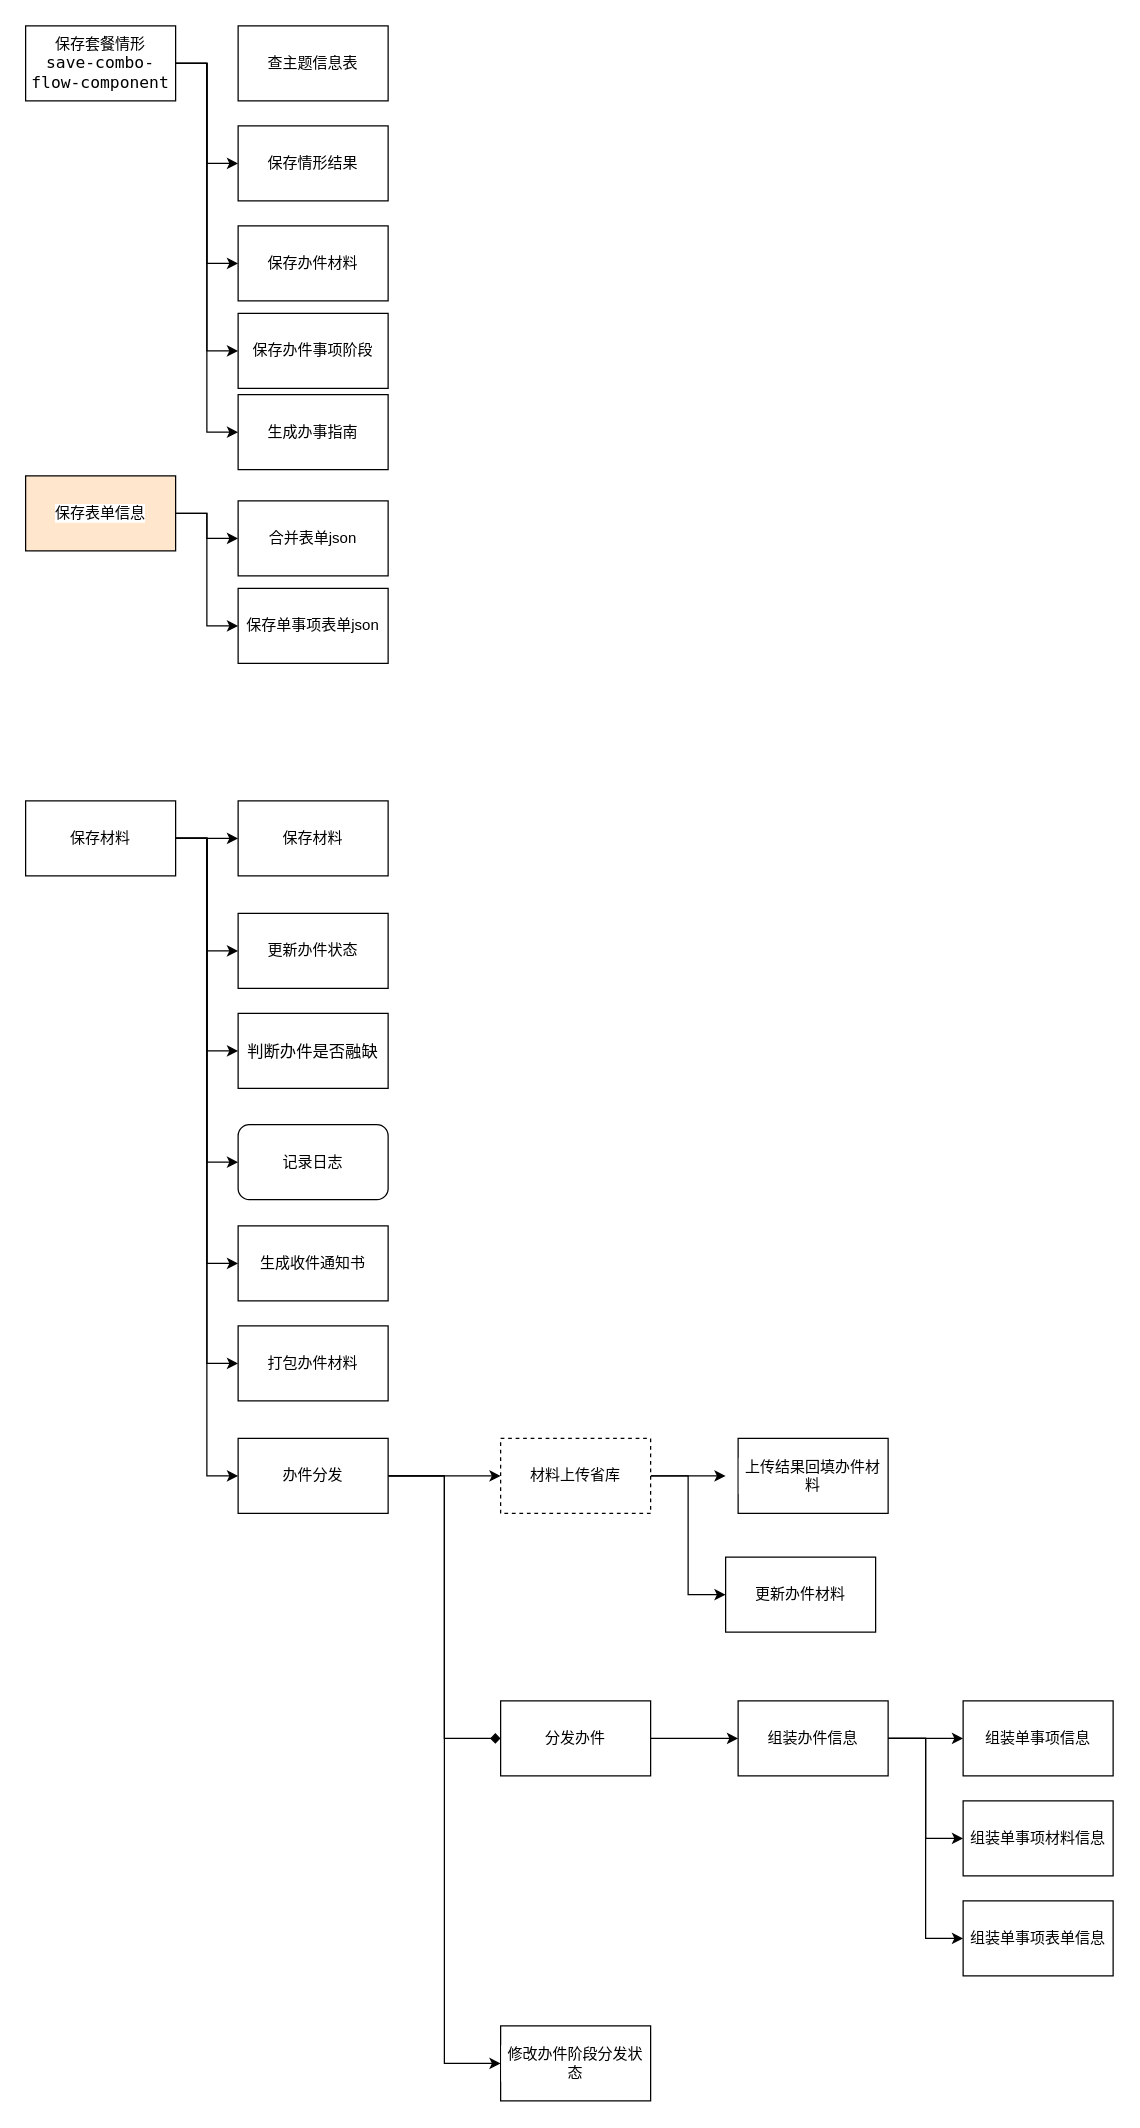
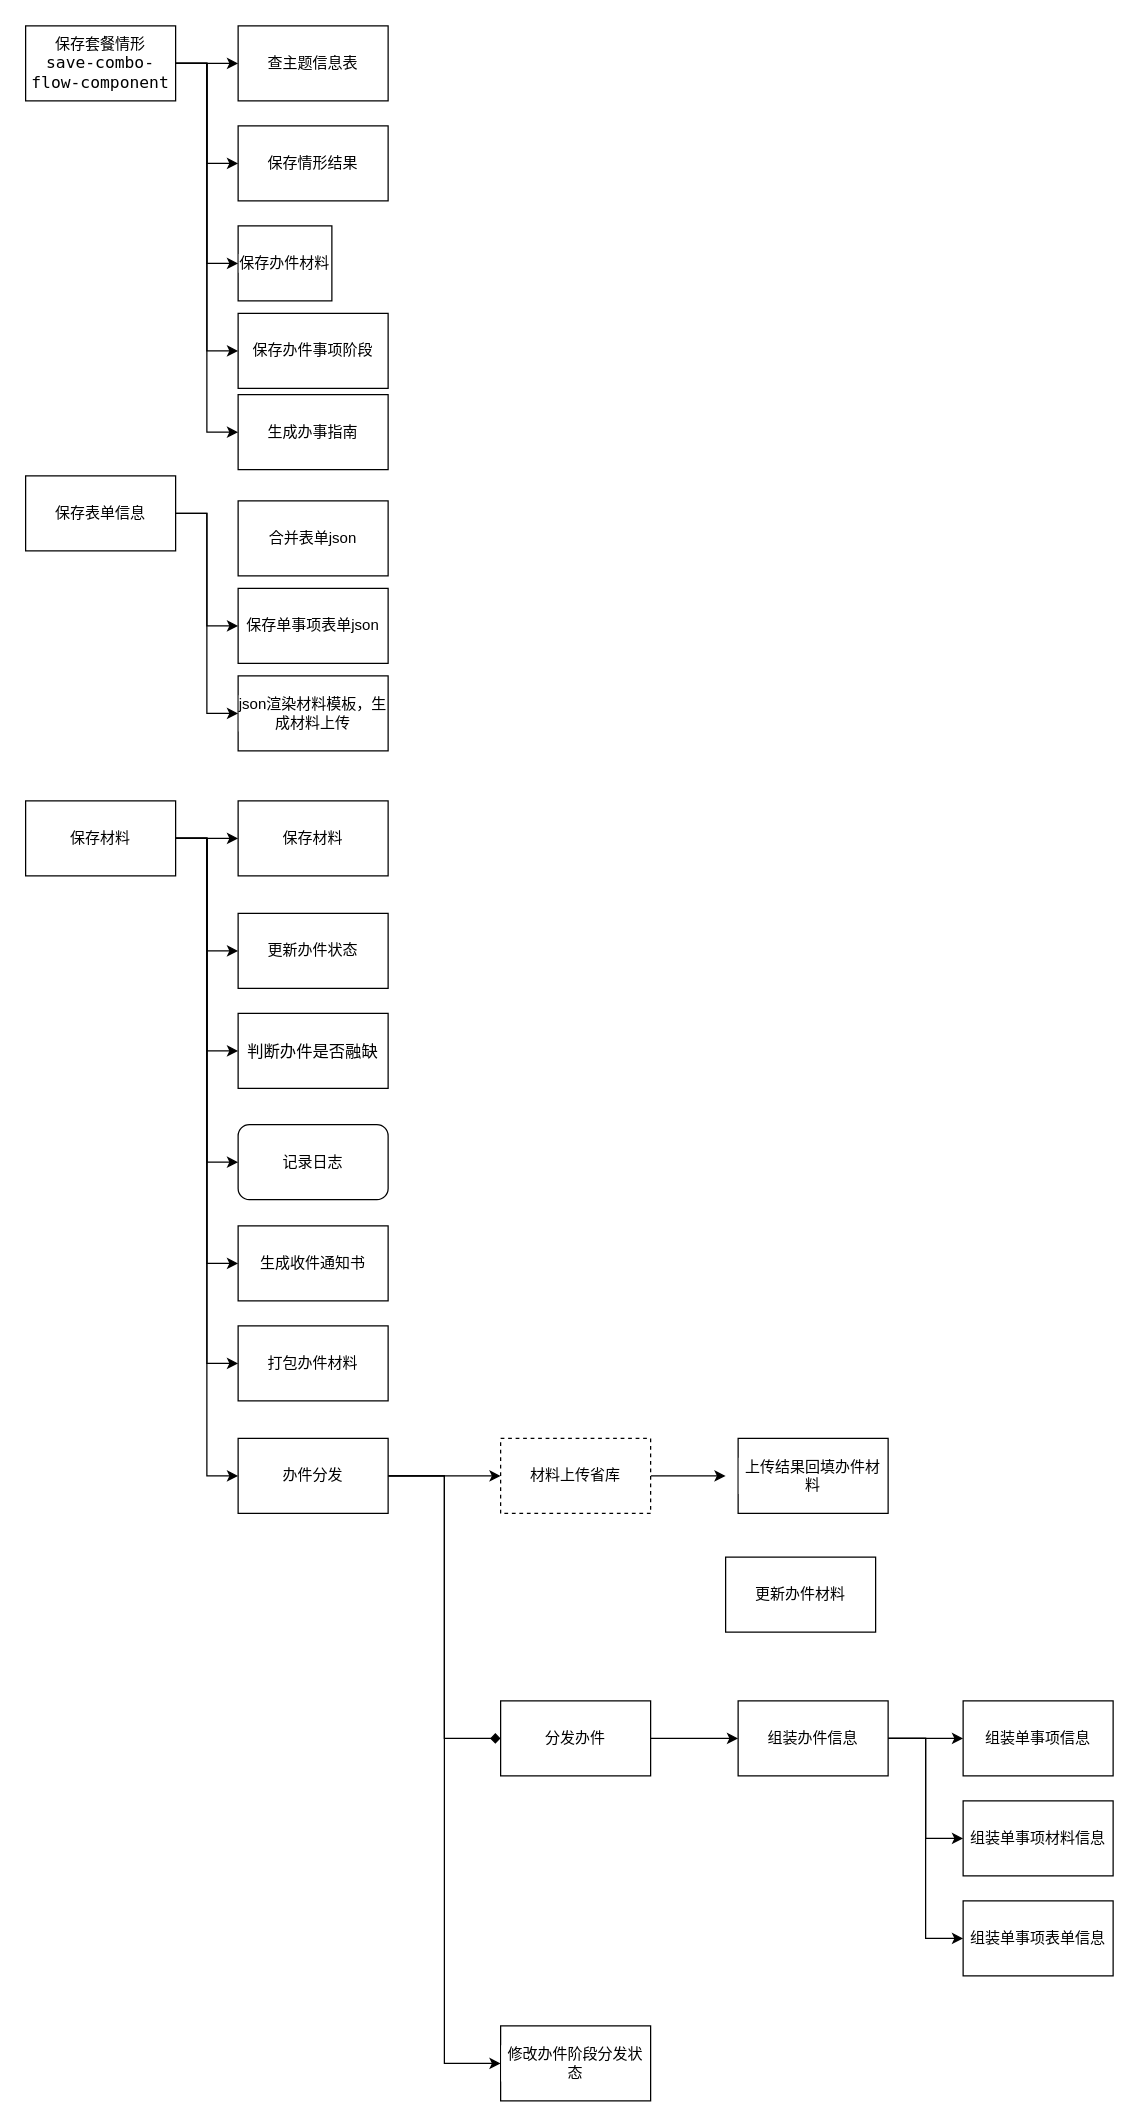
  <mxCell id="0" />
  <mxCell id="1" parent="0" />
+ <mxCell id="2" style="edgeStyle=orthogonalEdgeStyle;rounded=0;orthogonalLoop=1;jettySize=auto;html=1;entryX=0;entryY=0.5;entryDx=0;entryDy=0;fontColor=#000000;" parent="1" source="7" target="8" edge="1"><mxGeometry relative="1" as="geometry" /></mxCell>
  <mxCell id="3" style="edgeStyle=orthogonalEdgeStyle;rounded=0;orthogonalLoop=1;jettySize=auto;html=1;entryX=0;entryY=0.5;entryDx=0;entryDy=0;fontColor=#000000;" parent="1" source="7" target="9" edge="1"><mxGeometry relative="1" as="geometry" /></mxCell>
  <mxCell id="4" style="edgeStyle=orthogonalEdgeStyle;rounded=0;orthogonalLoop=1;jettySize=auto;html=1;entryX=0;entryY=0.5;entryDx=0;entryDy=0;fontColor=#000000;" parent="1" source="7" target="10" edge="1"><mxGeometry relative="1" as="geometry" /></mxCell>
  <mxCell id="5" style="edgeStyle=orthogonalEdgeStyle;rounded=0;orthogonalLoop=1;jettySize=auto;html=1;entryX=0;entryY=0.5;entryDx=0;entryDy=0;fontColor=#000000;" parent="1" source="7" target="11" edge="1"><mxGeometry relative="1" as="geometry" /></mxCell>
  <mxCell id="6" style="edgeStyle=orthogonalEdgeStyle;rounded=0;orthogonalLoop=1;jettySize=auto;html=1;entryX=0;entryY=0.5;entryDx=0;entryDy=0;fontColor=#000000;" edge="1" parent="1" source="7" target="52"><mxGeometry relative="1" as="geometry" /></mxCell>
  <mxCell id="7" value="保存套餐情形&lt;br&gt;&lt;span style=&quot;font-family: &amp;quot;JetBrains Mono&amp;quot;, monospace; font-size: 9.8pt; background-color: rgb(255, 255, 255);&quot;&gt;save-combo-flow-component&lt;/span&gt;" style="rounded=0;whiteSpace=wrap;html=1;" parent="1" vertex="1"><mxGeometry x="20" y="20" width="120" height="60" as="geometry" /></mxCell>
  <mxCell id="8" value="查主题信息表" style="rounded=0;whiteSpace=wrap;html=1;labelBackgroundColor=#FFFFFF;fontColor=#000000;" parent="1" vertex="1"><mxGeometry x="190" y="20" width="120" height="60" as="geometry" /></mxCell>
  <mxCell id="9" value="保存情形结果" style="rounded=0;whiteSpace=wrap;html=1;labelBackgroundColor=#FFFFFF;fontColor=#000000;" parent="1" vertex="1"><mxGeometry x="190" y="100" width="120" height="60" as="geometry" /></mxCell>
- <mxCell id="10" value="保存办件材料" style="rounded=0;whiteSpace=wrap;html=1;labelBackgroundColor=#FFFFFF;fontColor=#000000;" parent="1" vertex="1"><mxGeometry x="190" y="180" width="120" height="60" as="geometry" /></mxCell>
+ <mxCell id="10" value="保存办件材料" style="rounded=0;whiteSpace=wrap;html=1;labelBackgroundColor=#FFFFFF;fontColor=#000000;" parent="1" vertex="1"><mxGeometry x="190" y="180" width="75" height="60" as="geometry" /></mxCell>
  <mxCell id="11" value="保存办件事项阶段" style="rounded=0;whiteSpace=wrap;html=1;labelBackgroundColor=#FFFFFF;fontColor=#000000;" parent="1" vertex="1"><mxGeometry x="190" y="250" width="120" height="60" as="geometry" /></mxCell>
- <mxCell id="12" style="edgeStyle=orthogonalEdgeStyle;rounded=0;orthogonalLoop=1;jettySize=auto;html=1;entryX=0;entryY=0.5;entryDx=0;entryDy=0;fontColor=#000000;" parent="1" source="15" target="16" edge="1"><mxGeometry relative="1" as="geometry" /></mxCell>
  <mxCell id="13" style="edgeStyle=orthogonalEdgeStyle;rounded=0;orthogonalLoop=1;jettySize=auto;html=1;entryX=0;entryY=0.5;entryDx=0;entryDy=0;fontColor=#000000;" parent="1" source="15" target="17" edge="1"><mxGeometry relative="1" as="geometry" /></mxCell>
- <mxCell id="15" value="保存表单信息" style="rounded=0;whiteSpace=wrap;html=1;labelBackgroundColor=#FFFFFF;fontColor=#000000;fillColor=#ffe6cc;" parent="1" vertex="1"><mxGeometry x="20" y="380" width="120" height="60" as="geometry" /></mxCell>
+ <mxCell id="14" style="edgeStyle=orthogonalEdgeStyle;rounded=0;orthogonalLoop=1;jettySize=auto;html=1;entryX=0;entryY=0.5;entryDx=0;entryDy=0;fontColor=#000000;" parent="1" source="15" target="18" edge="1"><mxGeometry relative="1" as="geometry" /></mxCell>
+ <mxCell id="15" value="保存表单信息" style="rounded=0;whiteSpace=wrap;html=1;labelBackgroundColor=#FFFFFF;fontColor=#000000;" parent="1" vertex="1"><mxGeometry x="20" y="380" width="120" height="60" as="geometry" /></mxCell>
  <mxCell id="16" value="合并表单json" style="rounded=0;whiteSpace=wrap;html=1;labelBackgroundColor=#FFFFFF;fontColor=#000000;" parent="1" vertex="1"><mxGeometry x="190" y="400" width="120" height="60" as="geometry" /></mxCell>
  <mxCell id="17" value="保存单事项表单json" style="rounded=0;whiteSpace=wrap;html=1;labelBackgroundColor=#FFFFFF;fontColor=#000000;" parent="1" vertex="1"><mxGeometry x="190" y="470" width="120" height="60" as="geometry" /></mxCell>
+ <mxCell id="18" value="json渲染材料模板，生成材料上传" style="rounded=0;whiteSpace=wrap;html=1;labelBackgroundColor=#FFFFFF;fontColor=#000000;" parent="1" vertex="1"><mxGeometry x="190" y="540" width="120" height="60" as="geometry" /></mxCell>
  <mxCell id="19" style="edgeStyle=orthogonalEdgeStyle;rounded=0;orthogonalLoop=1;jettySize=auto;html=1;entryX=0;entryY=0.5;entryDx=0;entryDy=0;fontColor=#000000;" parent="1" source="26" target="27" edge="1"><mxGeometry relative="1" as="geometry" /></mxCell>
  <mxCell id="20" style="edgeStyle=orthogonalEdgeStyle;rounded=0;orthogonalLoop=1;jettySize=auto;html=1;entryX=0;entryY=0.5;entryDx=0;entryDy=0;fontColor=#000000;" parent="1" source="26" target="28" edge="1"><mxGeometry relative="1" as="geometry" /></mxCell>
  <mxCell id="21" style="edgeStyle=orthogonalEdgeStyle;rounded=0;orthogonalLoop=1;jettySize=auto;html=1;entryX=0;entryY=0.5;entryDx=0;entryDy=0;fontColor=#000000;" parent="1" source="26" target="29" edge="1"><mxGeometry relative="1" as="geometry" /></mxCell>
  <mxCell id="22" style="edgeStyle=orthogonalEdgeStyle;rounded=0;orthogonalLoop=1;jettySize=auto;html=1;entryX=0;entryY=0.5;entryDx=0;entryDy=0;fontColor=#000000;" parent="1" source="26" target="30" edge="1"><mxGeometry relative="1" as="geometry" /></mxCell>
  <mxCell id="23" style="edgeStyle=orthogonalEdgeStyle;rounded=0;orthogonalLoop=1;jettySize=auto;html=1;entryX=0;entryY=0.5;entryDx=0;entryDy=0;fontColor=#000000;" parent="1" source="26" target="31" edge="1"><mxGeometry relative="1" as="geometry" /></mxCell>
  <mxCell id="24" style="edgeStyle=orthogonalEdgeStyle;rounded=0;orthogonalLoop=1;jettySize=auto;html=1;entryX=0;entryY=0.5;entryDx=0;entryDy=0;fontColor=#000000;" parent="1" source="26" target="32" edge="1"><mxGeometry relative="1" as="geometry" /></mxCell>
  <mxCell id="25" style="edgeStyle=orthogonalEdgeStyle;rounded=0;orthogonalLoop=1;jettySize=auto;html=1;entryX=0;entryY=0.5;entryDx=0;entryDy=0;fontColor=#000000;" parent="1" source="26" target="36" edge="1"><mxGeometry relative="1" as="geometry" /></mxCell>
  <mxCell id="26" value="保存材料" style="rounded=0;whiteSpace=wrap;html=1;labelBackgroundColor=#FFFFFF;fontColor=#000000;" parent="1" vertex="1"><mxGeometry x="20" y="640" width="120" height="60" as="geometry" /></mxCell>
  <mxCell id="27" value="保存材料" style="rounded=0;whiteSpace=wrap;html=1;labelBackgroundColor=#FFFFFF;fontColor=#000000;" parent="1" vertex="1"><mxGeometry x="190" y="640" width="120" height="60" as="geometry" /></mxCell>
  <mxCell id="28" value="更新办件状态" style="rounded=0;whiteSpace=wrap;html=1;labelBackgroundColor=#FFFFFF;fontColor=#000000;" parent="1" vertex="1"><mxGeometry x="190" y="730" width="120" height="60" as="geometry" /></mxCell>
  <mxCell id="29" value="&lt;pre style=&quot;font-family: 宋体, monospace; font-size: 9.8pt;&quot;&gt;&lt;span style=&quot;background-color: rgb(255, 255, 255);&quot;&gt;判断办件是否融缺&lt;/span&gt;&lt;/pre&gt;" style="rounded=0;whiteSpace=wrap;html=1;labelBackgroundColor=#FFFFFF;fontColor=#000000;" parent="1" vertex="1"><mxGeometry x="190" y="810" width="120" height="60" as="geometry" /></mxCell>
  <mxCell id="30" value="记录日志" style="whiteSpace=wrap;html=1;labelBackgroundColor=#FFFFFF;fontColor=#000000;rounded=1;" parent="1" vertex="1"><mxGeometry x="190" y="899" width="120" height="60" as="geometry" /></mxCell>
  <mxCell id="31" value="生成收件通知书" style="rounded=0;whiteSpace=wrap;html=1;labelBackgroundColor=#FFFFFF;fontColor=#000000;" parent="1" vertex="1"><mxGeometry x="190" y="980" width="120" height="60" as="geometry" /></mxCell>
  <mxCell id="32" value="打包办件材料" style="rounded=0;whiteSpace=wrap;html=1;labelBackgroundColor=#FFFFFF;fontColor=#000000;" parent="1" vertex="1"><mxGeometry x="190" y="1060" width="120" height="60" as="geometry" /></mxCell>
  <mxCell id="33" style="edgeStyle=orthogonalEdgeStyle;rounded=0;orthogonalLoop=1;jettySize=auto;html=1;entryX=0;entryY=0.5;entryDx=0;entryDy=0;fontColor=#000000;" parent="1" source="36" target="39" edge="1"><mxGeometry relative="1" as="geometry" /></mxCell>
  <mxCell id="34" style="edgeStyle=orthogonalEdgeStyle;rounded=0;orthogonalLoop=1;jettySize=auto;html=1;entryX=0;entryY=0.5;entryDx=0;entryDy=0;fontColor=#000000;endArrow=diamond;" parent="1" source="36" target="43" edge="1"><mxGeometry relative="1" as="geometry" /></mxCell>
  <mxCell id="35" style="edgeStyle=orthogonalEdgeStyle;rounded=0;orthogonalLoop=1;jettySize=auto;html=1;entryX=0;entryY=0.5;entryDx=0;entryDy=0;fontColor=#000000;" parent="1" source="36" target="51" edge="1"><mxGeometry relative="1" as="geometry" /></mxCell>
  <mxCell id="36" value="办件分发" style="rounded=0;whiteSpace=wrap;html=1;labelBackgroundColor=#FFFFFF;fontColor=#000000;" parent="1" vertex="1"><mxGeometry x="190" y="1150" width="120" height="60" as="geometry" /></mxCell>
  <mxCell id="37" style="edgeStyle=orthogonalEdgeStyle;rounded=0;orthogonalLoop=1;jettySize=auto;html=1;fontColor=#000000;" parent="1" source="39" edge="1"><mxGeometry relative="1" as="geometry"><mxPoint x="580" y="1180" as="targetPoint" /></mxGeometry></mxCell>
- <mxCell id="38" style="edgeStyle=orthogonalEdgeStyle;rounded=0;orthogonalLoop=1;jettySize=auto;html=1;entryX=0;entryY=0.5;entryDx=0;entryDy=0;fontColor=#000000;" parent="1" source="39" target="41" edge="1"><mxGeometry relative="1" as="geometry" /></mxCell>
  <mxCell id="39" value="材料上传省库" style="rounded=0;whiteSpace=wrap;html=1;labelBackgroundColor=#FFFFFF;fontColor=#000000;dashed=1;" parent="1" vertex="1"><mxGeometry x="400" y="1150" width="120" height="60" as="geometry" /></mxCell>
  <mxCell id="40" value="上传结果回填办件材料" style="rounded=0;whiteSpace=wrap;html=1;labelBackgroundColor=#FFFFFF;fontColor=#000000;" parent="1" vertex="1"><mxGeometry x="590" y="1150" width="120" height="60" as="geometry" /></mxCell>
  <mxCell id="41" value="更新办件材料" style="rounded=0;whiteSpace=wrap;html=1;labelBackgroundColor=#FFFFFF;fontColor=#000000;" parent="1" vertex="1"><mxGeometry x="580" y="1245" width="120" height="60" as="geometry" /></mxCell>
  <mxCell id="42" style="edgeStyle=orthogonalEdgeStyle;rounded=0;orthogonalLoop=1;jettySize=auto;html=1;entryX=0;entryY=0.5;entryDx=0;entryDy=0;fontColor=#000000;" parent="1" source="43" target="47" edge="1"><mxGeometry relative="1" as="geometry" /></mxCell>
  <mxCell id="43" value="分发办件" style="rounded=0;whiteSpace=wrap;html=1;labelBackgroundColor=#FFFFFF;fontColor=#000000;" parent="1" vertex="1"><mxGeometry x="400" y="1360" width="120" height="60" as="geometry" /></mxCell>
  <mxCell id="44" style="edgeStyle=orthogonalEdgeStyle;rounded=0;orthogonalLoop=1;jettySize=auto;html=1;entryX=0;entryY=0.5;entryDx=0;entryDy=0;fontColor=#000000;" parent="1" source="47" target="48" edge="1"><mxGeometry relative="1" as="geometry" /></mxCell>
  <mxCell id="45" style="edgeStyle=orthogonalEdgeStyle;rounded=0;orthogonalLoop=1;jettySize=auto;html=1;entryX=0;entryY=0.5;entryDx=0;entryDy=0;fontColor=#000000;" parent="1" source="47" target="49" edge="1"><mxGeometry relative="1" as="geometry" /></mxCell>
  <mxCell id="46" style="edgeStyle=orthogonalEdgeStyle;rounded=0;orthogonalLoop=1;jettySize=auto;html=1;entryX=0;entryY=0.5;entryDx=0;entryDy=0;fontColor=#000000;" parent="1" source="47" target="50" edge="1"><mxGeometry relative="1" as="geometry" /></mxCell>
  <mxCell id="47" value="组装办件信息" style="rounded=0;whiteSpace=wrap;html=1;labelBackgroundColor=#FFFFFF;fontColor=#000000;" parent="1" vertex="1"><mxGeometry x="590" y="1360" width="120" height="60" as="geometry" /></mxCell>
  <mxCell id="48" value="组装单事项信息" style="rounded=0;whiteSpace=wrap;html=1;labelBackgroundColor=#FFFFFF;fontColor=#000000;" parent="1" vertex="1"><mxGeometry x="770" y="1360" width="120" height="60" as="geometry" /></mxCell>
  <mxCell id="49" value="组装单事项材料信息" style="rounded=0;whiteSpace=wrap;html=1;labelBackgroundColor=#FFFFFF;fontColor=#000000;" parent="1" vertex="1"><mxGeometry x="770" y="1440" width="120" height="60" as="geometry" /></mxCell>
  <mxCell id="50" value="组装单事项表单信息" style="rounded=0;whiteSpace=wrap;html=1;labelBackgroundColor=#FFFFFF;fontColor=#000000;" parent="1" vertex="1"><mxGeometry x="770" y="1520" width="120" height="60" as="geometry" /></mxCell>
  <mxCell id="51" value="修改办件阶段分发状态" style="rounded=0;whiteSpace=wrap;html=1;labelBackgroundColor=#FFFFFF;fontColor=#000000;" parent="1" vertex="1"><mxGeometry x="400" y="1620" width="120" height="60" as="geometry" /></mxCell>
  <mxCell id="52" value="生成办事指南" style="rounded=0;whiteSpace=wrap;html=1;labelBackgroundColor=#FFFFFF;fontColor=#000000;" vertex="1" parent="1"><mxGeometry x="190" y="315" width="120" height="60" as="geometry" /></mxCell>
